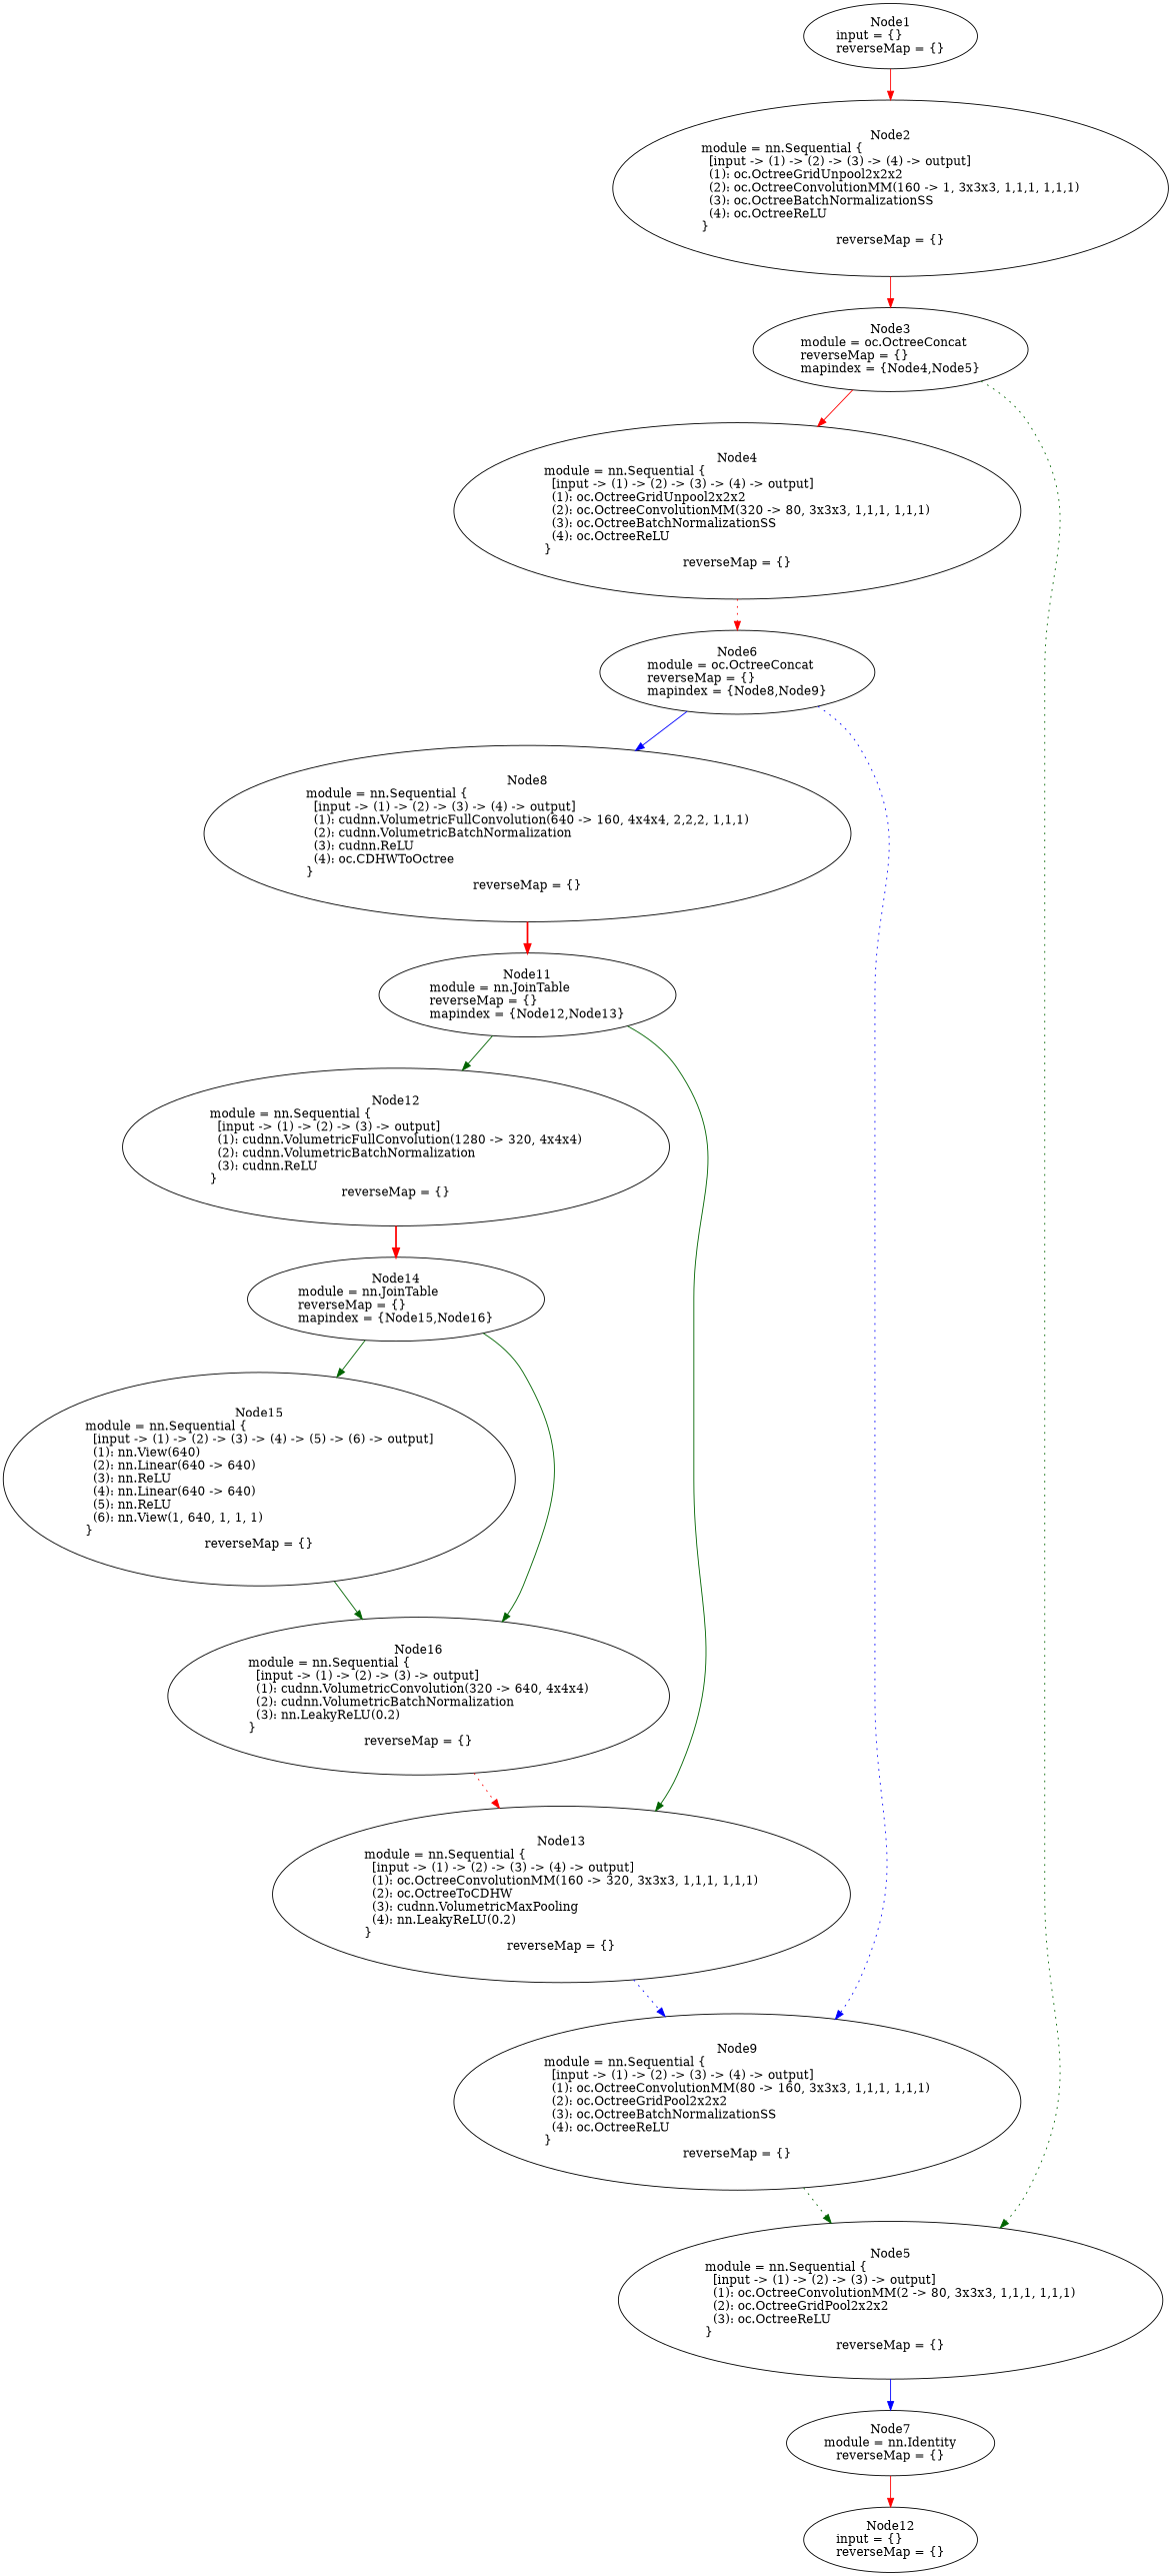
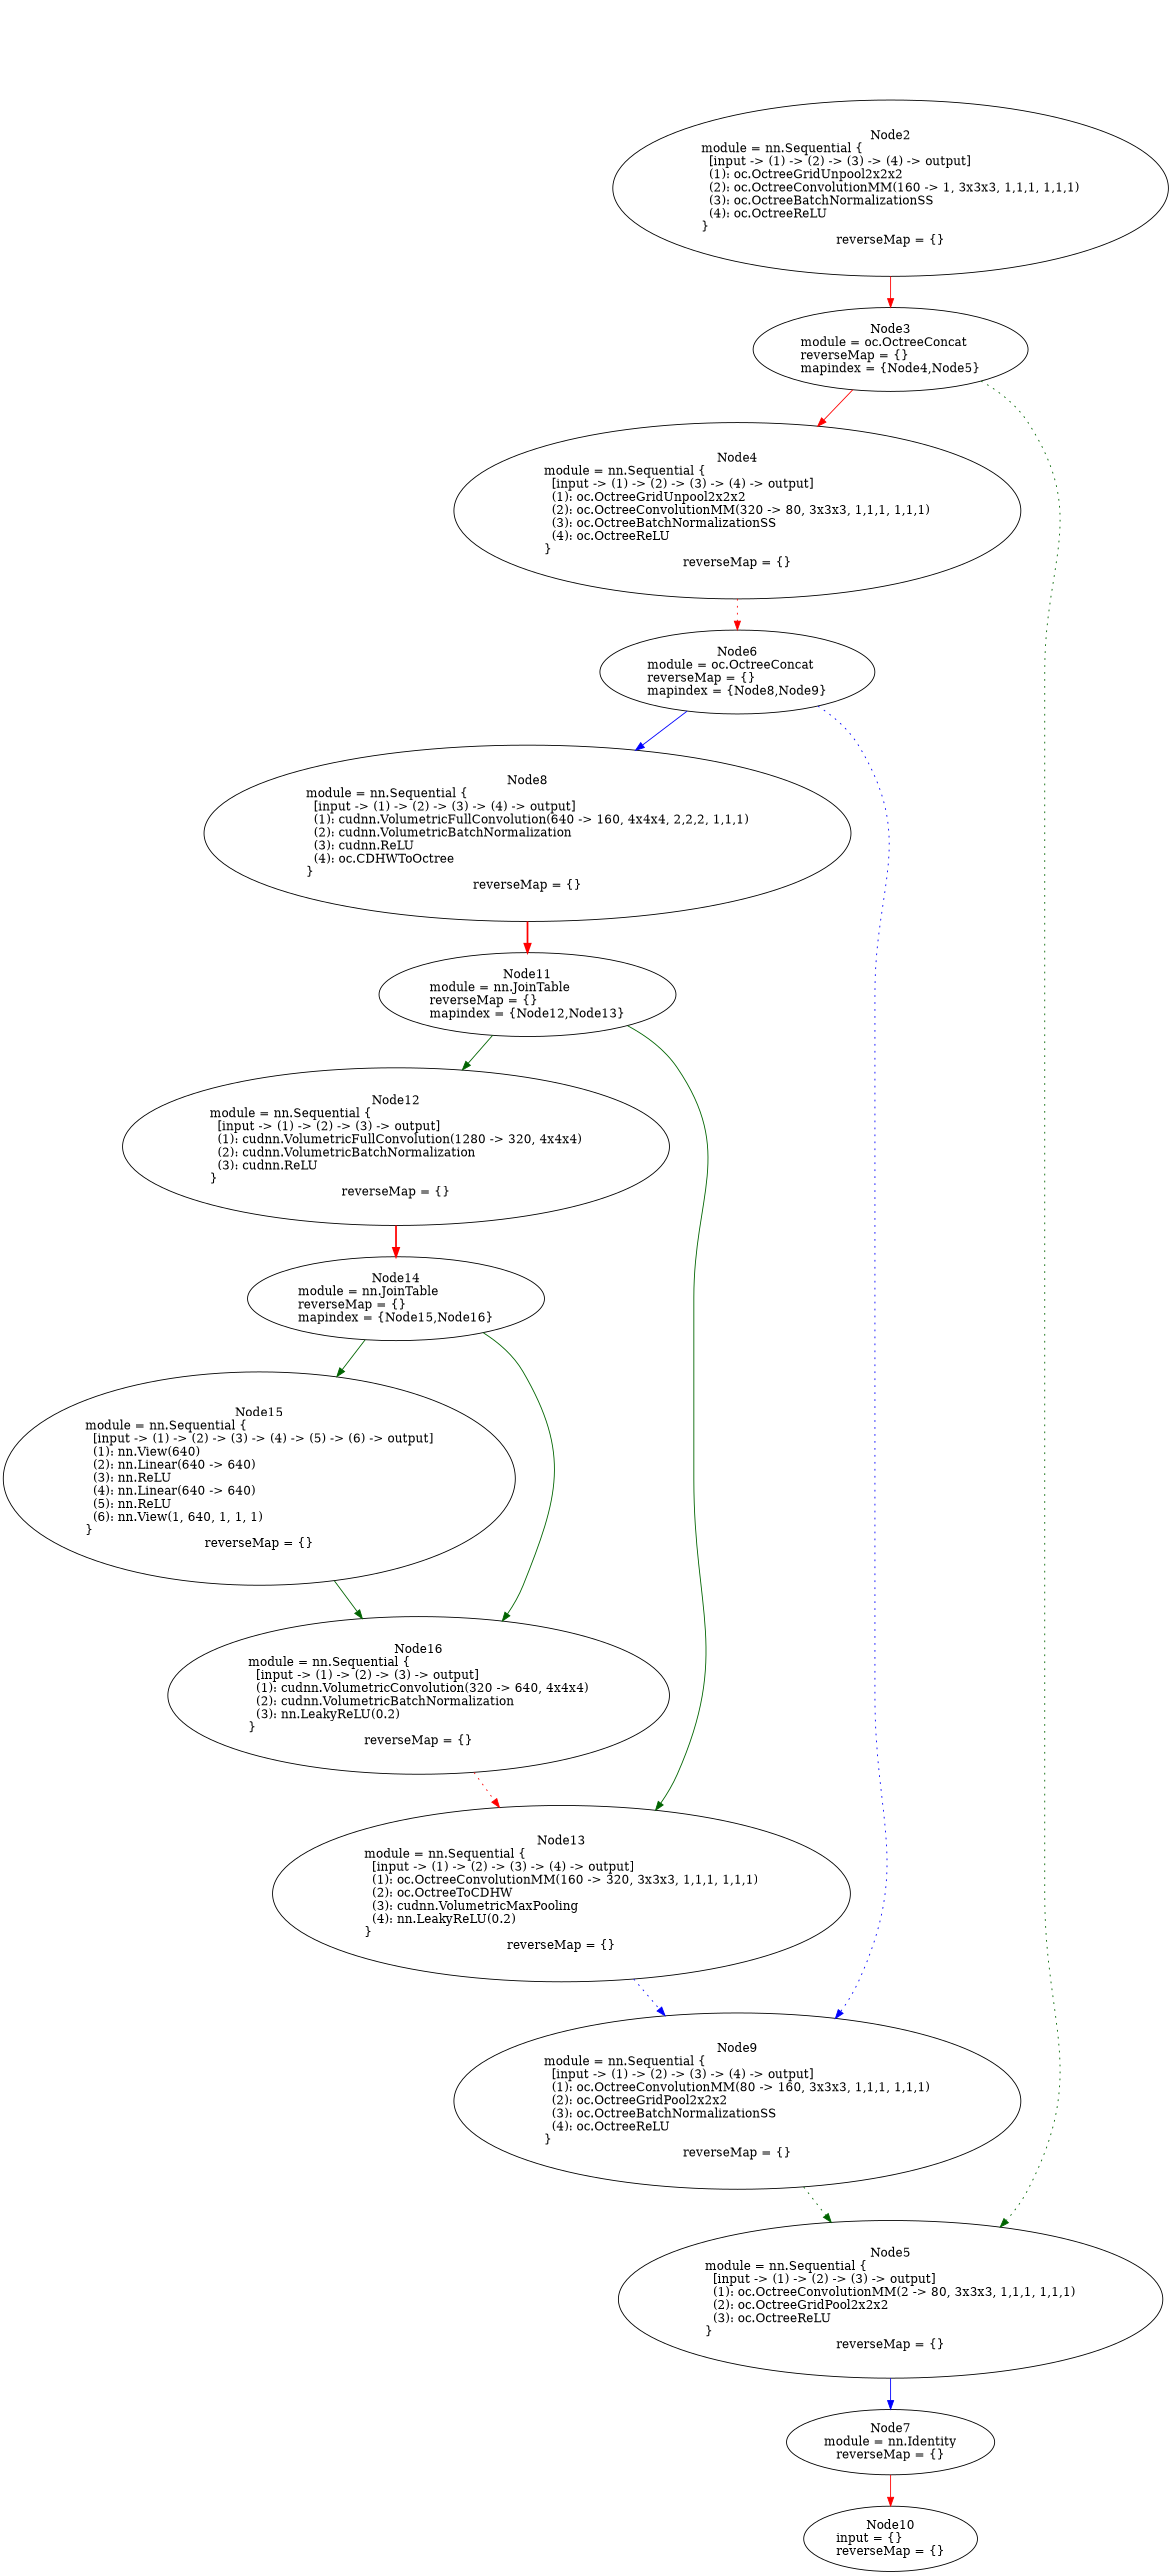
  digraph {
    node [shape=oval]
    edge [color=red style=solid]
-   n1 [height=1.041 label="Node1\ninput = {}\lreverseMap = {}" width=2.1606]
    n2 [height=2.8088 label="Node2\nmodule = nn.Sequential {\l  [input -> (1) -> (2) -> (3) -> (4) -> output]\l  (1): oc.OctreeGridUnpool2x2x2\l  (2): oc.OctreeConvolutionMM(160 -> 1, 3x3x3, 1,1,1, 1,1,1)\l  (3): oc.OctreeBatchNormalizationSS\l  (4): oc.OctreeReLU\l}\lreverseMap = {}" width=7.0907]
    n3 [height=1.3356 label="Node3\nmodule = oc.OctreeConcat\lreverseMap = {}\lmapindex = {Node4,Node5}" width=3.457]
    n4 [height=2.8088 label="Node4\nmodule = nn.Sequential {\l  [input -> (1) -> (2) -> (3) -> (4) -> output]\l  (1): oc.OctreeGridUnpool2x2x2\l  (2): oc.OctreeConvolutionMM(320 -> 80, 3x3x3, 1,1,1, 1,1,1)\l  (3): oc.OctreeBatchNormalizationSS\l  (4): oc.OctreeReLU\l}\lreverseMap = {}" width=7.2282]
    n5 [height=2.5142 label="Node5\nmodule = nn.Sequential {\l  [input -> (1) -> (2) -> (3) -> output]\l  (1): oc.OctreeConvolutionMM(2 -> 80, 3x3x3, 1,1,1, 1,1,1)\l  (2): oc.OctreeGridPool2x2x2\l  (3): oc.OctreeReLU\l}\lreverseMap = {}" width=6.9532]
    n6 [height=1.3356 label="Node6\nmodule = oc.OctreeConcat\lreverseMap = {}\lmapindex = {Node8,Node9}" width=3.457]
    n7 [height=1.041 label="Node7\nmodule = nn.Identity\lreverseMap = {}" width=2.6124]
    n8 [height=2.8088 label="Node8\nmodule = nn.Sequential {\l  [input -> (1) -> (2) -> (3) -> (4) -> output]\l  (1): cudnn.VolumetricFullConvolution(640 -> 160, 4x4x4, 2,2,2, 1,1,1)\l  (2): cudnn.VolumetricBatchNormalization\l  (3): cudnn.ReLU\l  (4): oc.CDHWToOctree\l}\lreverseMap = {}" width=8.1907]
    n9 [height=2.8088 label="Node9\nmodule = nn.Sequential {\l  [input -> (1) -> (2) -> (3) -> (4) -> output]\l  (1): oc.OctreeConvolutionMM(80 -> 160, 3x3x3, 1,1,1, 1,1,1)\l  (2): oc.OctreeGridPool2x2x2\l  (3): oc.OctreeBatchNormalizationSS\l  (4): oc.OctreeReLU\l}\lreverseMap = {}" width=7.2282]
-   n10 [height=1.041 label="Node12\ninput = {}\lreverseMap = {}" width=2.1606]
+   n10 [height=1.041 label="Node10\ninput = {}\lreverseMap = {}" width=2.1606]
    n11 [height=1.3356 label="Node11\nmodule = nn.JoinTable\lreverseMap = {}\lmapindex = {Node12,Node13}" width=3.7123]
    n12 [height=2.5142 label="Node12\nmodule = nn.Sequential {\l  [input -> (1) -> (2) -> (3) -> output]\l  (1): cudnn.VolumetricFullConvolution(1280 -> 320, 4x4x4)\l  (2): cudnn.VolumetricBatchNormalization\l  (3): cudnn.ReLU\l}\lreverseMap = {}" width=6.9336]
    n13 [height=2.8088 label="Node13\nmodule = nn.Sequential {\l  [input -> (1) -> (2) -> (3) -> (4) -> output]\l  (1): oc.OctreeConvolutionMM(160 -> 320, 3x3x3, 1,1,1, 1,1,1)\l  (2): oc.OctreeToCDHW\l  (3): cudnn.VolumetricMaxPooling\l  (4): nn.LeakyReLU(0.2)\l}\lreverseMap = {}" width=7.3461]
    n14 [height=1.3356 label="Node14\nmodule = nn.JoinTable\lreverseMap = {}\lmapindex = {Node15,Node16}" width=3.7123]
    n15 [height=3.398 label="Node15\nmodule = nn.Sequential {\l  [input -> (1) -> (2) -> (3) -> (4) -> (5) -> (6) -> output]\l  (1): nn.View(640)\l  (2): nn.Linear(640 -> 640)\l  (3): nn.ReLU\l  (4): nn.Linear(640 -> 640)\l  (5): nn.ReLU\l  (6): nn.View(1, 640, 1, 1, 1)\l}\lreverseMap = {}" width=6.5211]
    n16 [height=2.5142 label="Node16\nmodule = nn.Sequential {\l  [input -> (1) -> (2) -> (3) -> output]\l  (1): cudnn.VolumetricConvolution(320 -> 640, 4x4x4)\l  (2): cudnn.VolumetricBatchNormalization\l  (3): nn.LeakyReLU(0.2)\l}\lreverseMap = {}" width=6.3836]
-   n1 -> n2
    n2 -> n3
    n3 -> n4
    n3 -> n5 [color=darkgreen style=dotted]
    n4 -> n6 [style=dotted]
    n5 -> n7 [color=blue]
    n6 -> n8 [color=blue]
    n6 -> n9 [color=blue style=dotted]
    n7 -> n10
    n8 -> n11 [style=bold]
    n9 -> n5 [color=darkgreen style=dotted]
    n11 -> n12 [color=darkgreen]
    n11 -> n13 [color=darkgreen]
    n12 -> n14 [style=bold]
    n13 -> n9 [color=blue style=dotted]
    n14 -> n15 [color=darkgreen]
    n14 -> n16 [color=darkgreen]
    n15 -> n16 [color=darkgreen]
    n16 -> n13 [style=dotted]
  }
